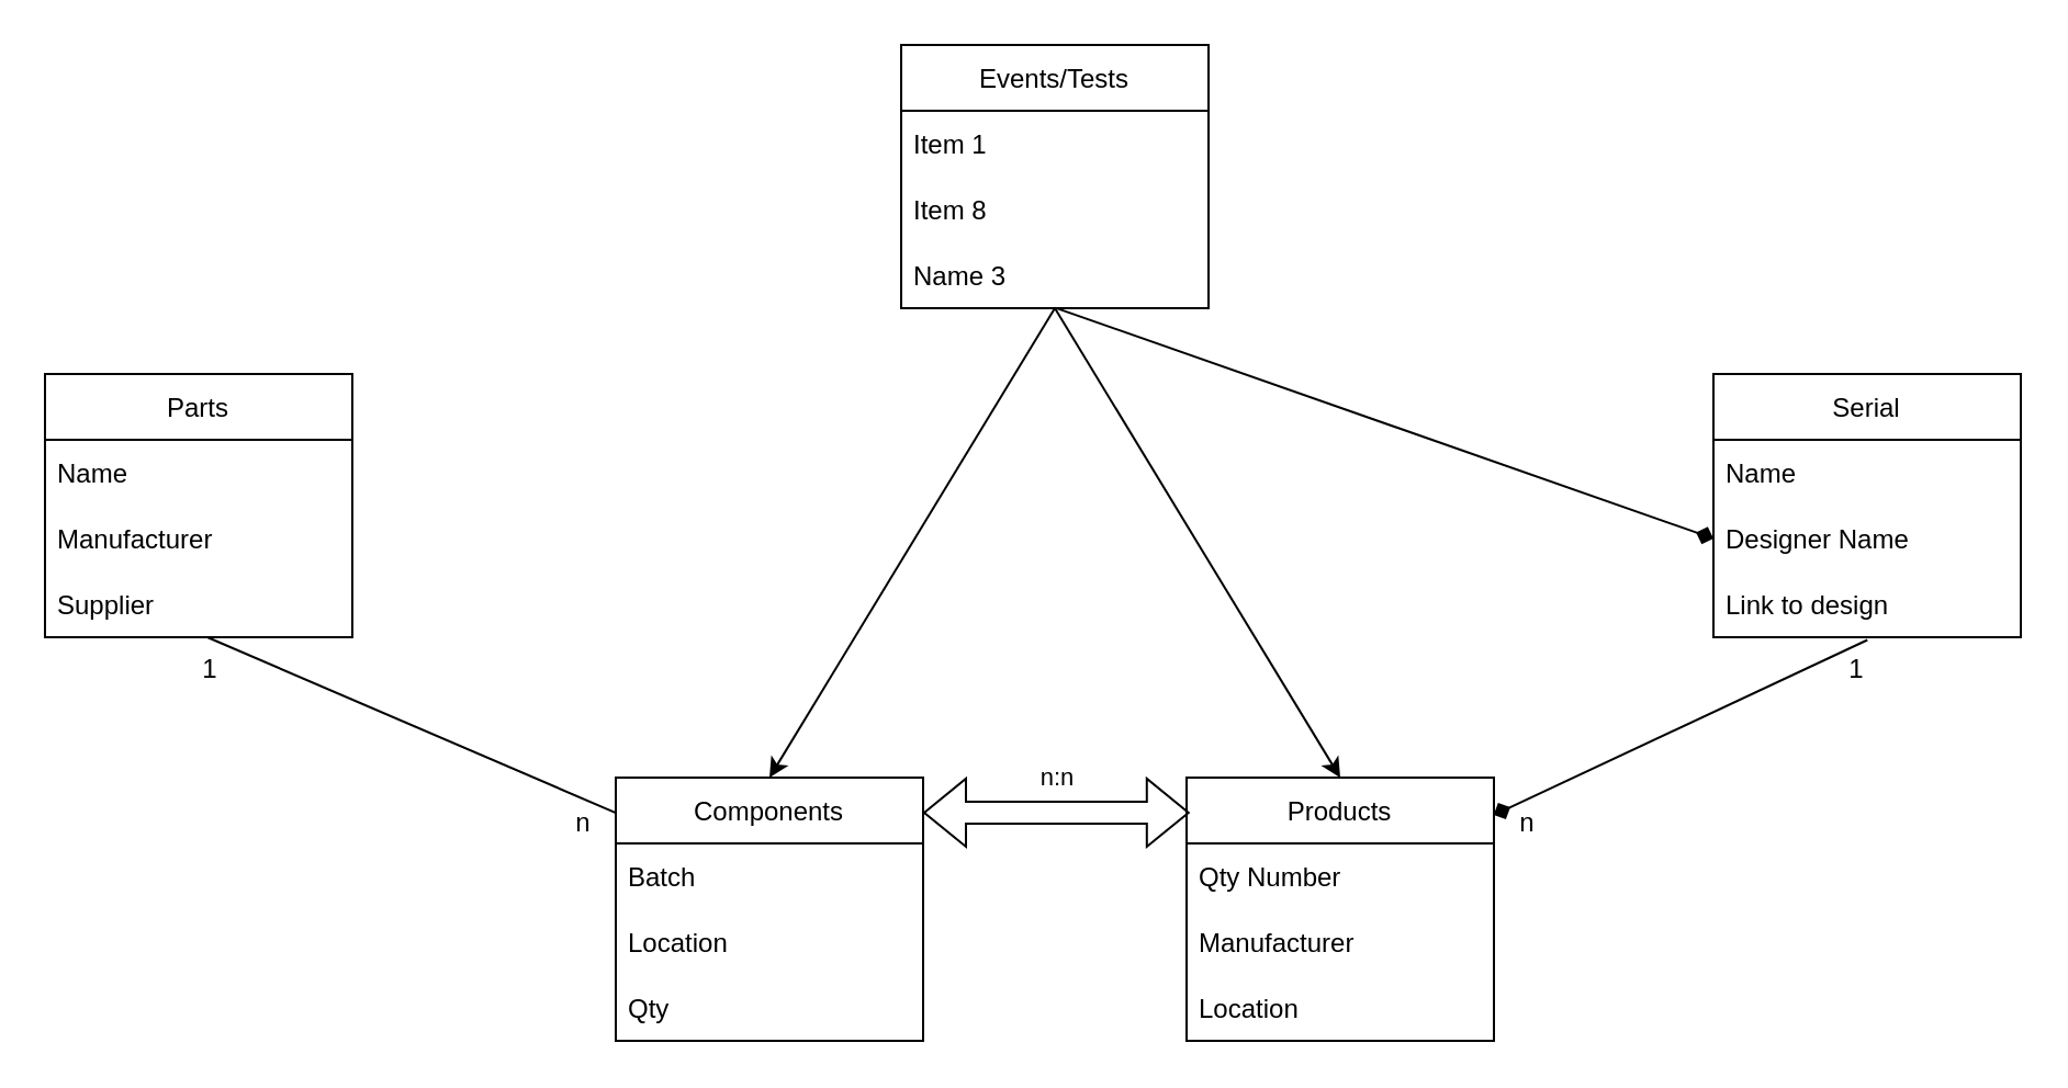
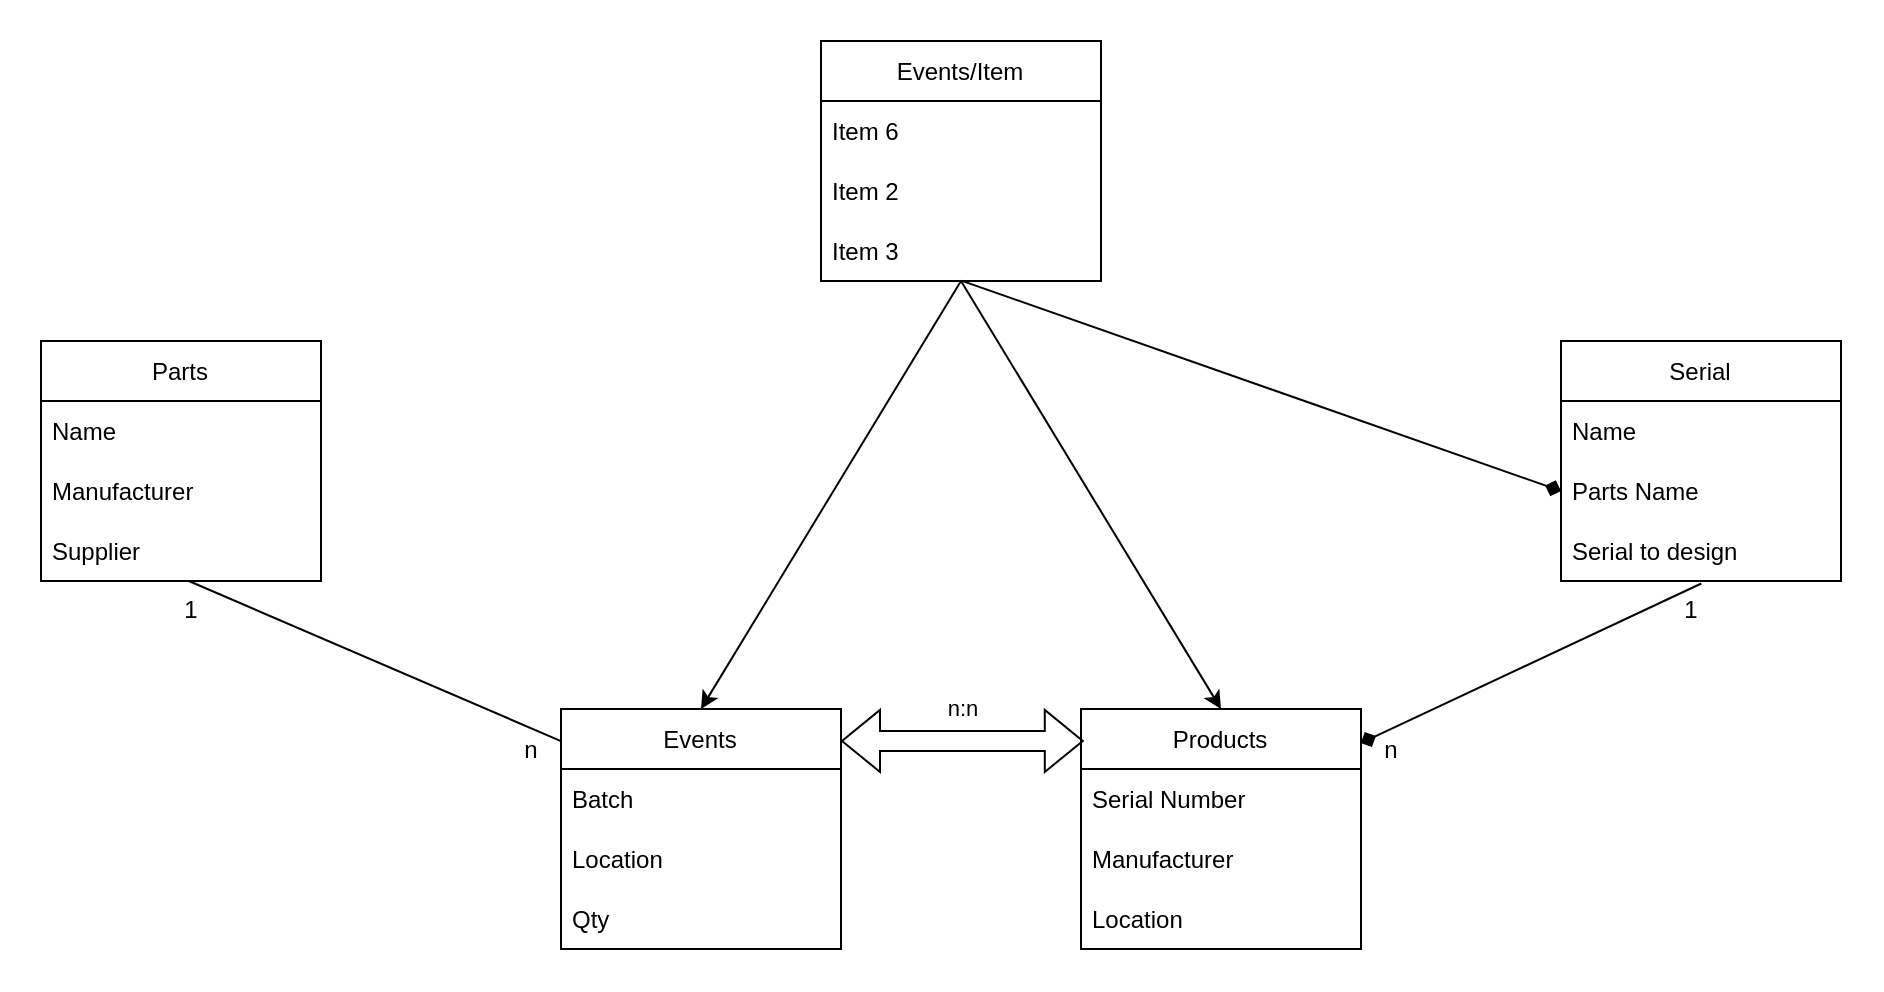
  <mxCell id="0" />
  <mxCell id="1" parent="0" />
  <mxCell id="2" value="Parts" style="swimlane;fontStyle=0;childLayout=stackLayout;horizontal=1;startSize=30;horizontalStack=0;resizeParent=1;resizeParentMax=0;resizeLast=0;collapsible=1;marginBottom=0;" vertex="1" parent="1"><mxGeometry x="20" y="170" width="140" height="120" as="geometry" /></mxCell>
  <mxCell id="3" value="Name" style="text;strokeColor=none;fillColor=none;align=left;verticalAlign=middle;spacingLeft=4;spacingRight=4;overflow=hidden;points=[[0,0.5],[1,0.5]];portConstraint=eastwest;rotatable=0;" vertex="1" parent="2"><mxGeometry y="30" width="140" height="30" as="geometry" /></mxCell>
  <mxCell id="4" value="Manufacturer" style="text;strokeColor=none;fillColor=none;align=left;verticalAlign=middle;spacingLeft=4;spacingRight=4;overflow=hidden;points=[[0,0.5],[1,0.5]];portConstraint=eastwest;rotatable=0;" vertex="1" parent="2"><mxGeometry y="60" width="140" height="30" as="geometry" /></mxCell>
  <mxCell id="5" value="Supplier" style="text;strokeColor=none;fillColor=none;align=left;verticalAlign=middle;spacingLeft=4;spacingRight=4;overflow=hidden;points=[[0,0.5],[1,0.5]];portConstraint=eastwest;rotatable=0;" vertex="1" parent="2"><mxGeometry y="90" width="140" height="30" as="geometry" /></mxCell>
  <mxCell id="6" value="Products" style="swimlane;fontStyle=0;childLayout=stackLayout;horizontal=1;startSize=30;horizontalStack=0;resizeParent=1;resizeParentMax=0;resizeLast=0;collapsible=1;marginBottom=0;" vertex="1" parent="1"><mxGeometry x="540" y="354" width="140" height="120" as="geometry" /></mxCell>
- <mxCell id="7" value="Qty Number" style="text;strokeColor=none;fillColor=none;align=left;verticalAlign=middle;spacingLeft=4;spacingRight=4;overflow=hidden;points=[[0,0.5],[1,0.5]];portConstraint=eastwest;rotatable=0;" vertex="1" parent="6"><mxGeometry y="30" width="140" height="30" as="geometry" /></mxCell>
+ <mxCell id="7" value="Serial Number" style="text;strokeColor=none;fillColor=none;align=left;verticalAlign=middle;spacingLeft=4;spacingRight=4;overflow=hidden;points=[[0,0.5],[1,0.5]];portConstraint=eastwest;rotatable=0;" vertex="1" parent="6"><mxGeometry y="30" width="140" height="30" as="geometry" /></mxCell>
  <mxCell id="8" value="Manufacturer" style="text;strokeColor=none;fillColor=none;align=left;verticalAlign=middle;spacingLeft=4;spacingRight=4;overflow=hidden;points=[[0,0.5],[1,0.5]];portConstraint=eastwest;rotatable=0;" vertex="1" parent="6"><mxGeometry y="60" width="140" height="30" as="geometry" /></mxCell>
  <mxCell id="9" value="Location" style="text;strokeColor=none;fillColor=none;align=left;verticalAlign=middle;spacingLeft=4;spacingRight=4;overflow=hidden;points=[[0,0.5],[1,0.5]];portConstraint=eastwest;rotatable=0;" vertex="1" parent="6"><mxGeometry y="90" width="140" height="30" as="geometry" /></mxCell>
- <mxCell id="10" value="Components" style="swimlane;fontStyle=0;childLayout=stackLayout;horizontal=1;startSize=30;horizontalStack=0;resizeParent=1;resizeParentMax=0;resizeLast=0;collapsible=1;marginBottom=0;" vertex="1" parent="1"><mxGeometry x="280" y="354" width="140" height="120" as="geometry" /></mxCell>
+ <mxCell id="10" value="Events" style="swimlane;fontStyle=0;childLayout=stackLayout;horizontal=1;startSize=30;horizontalStack=0;resizeParent=1;resizeParentMax=0;resizeLast=0;collapsible=1;marginBottom=0;" vertex="1" parent="1"><mxGeometry x="280" y="354" width="140" height="120" as="geometry" /></mxCell>
  <mxCell id="11" value="Batch" style="text;strokeColor=none;fillColor=none;align=left;verticalAlign=middle;spacingLeft=4;spacingRight=4;overflow=hidden;points=[[0,0.5],[1,0.5]];portConstraint=eastwest;rotatable=0;" vertex="1" parent="10"><mxGeometry y="30" width="140" height="30" as="geometry" /></mxCell>
  <mxCell id="12" value="Location" style="text;strokeColor=none;fillColor=none;align=left;verticalAlign=middle;spacingLeft=4;spacingRight=4;overflow=hidden;points=[[0,0.5],[1,0.5]];portConstraint=eastwest;rotatable=0;" vertex="1" parent="10"><mxGeometry y="60" width="140" height="30" as="geometry" /></mxCell>
  <mxCell id="13" value="Qty" style="text;strokeColor=none;fillColor=none;align=left;verticalAlign=middle;spacingLeft=4;spacingRight=4;overflow=hidden;points=[[0,0.5],[1,0.5]];portConstraint=eastwest;rotatable=0;" vertex="1" parent="10"><mxGeometry y="90" width="140" height="30" as="geometry" /></mxCell>
  <mxCell id="14" value="Serial" style="swimlane;fontStyle=0;childLayout=stackLayout;horizontal=1;startSize=30;horizontalStack=0;resizeParent=1;resizeParentMax=0;resizeLast=0;collapsible=1;marginBottom=0;" vertex="1" parent="1"><mxGeometry x="780" y="170" width="140" height="120" as="geometry" /></mxCell>
  <mxCell id="15" value="Name" style="text;strokeColor=none;fillColor=none;align=left;verticalAlign=middle;spacingLeft=4;spacingRight=4;overflow=hidden;points=[[0,0.5],[1,0.5]];portConstraint=eastwest;rotatable=0;" vertex="1" parent="14"><mxGeometry y="30" width="140" height="30" as="geometry" /></mxCell>
- <mxCell id="16" value="Designer Name" style="text;strokeColor=none;fillColor=none;align=left;verticalAlign=middle;spacingLeft=4;spacingRight=4;overflow=hidden;points=[[0,0.5],[1,0.5]];portConstraint=eastwest;rotatable=0;" vertex="1" parent="14"><mxGeometry y="60" width="140" height="30" as="geometry" /></mxCell>
- <mxCell id="17" value="Link to design" style="text;strokeColor=none;fillColor=none;align=left;verticalAlign=middle;spacingLeft=4;spacingRight=4;overflow=hidden;points=[[0,0.5],[1,0.5]];portConstraint=eastwest;rotatable=0;" vertex="1" parent="14"><mxGeometry y="90" width="140" height="30" as="geometry" /></mxCell>
+ <mxCell id="16" value="Parts Name" style="text;strokeColor=none;fillColor=none;align=left;verticalAlign=middle;spacingLeft=4;spacingRight=4;overflow=hidden;points=[[0,0.5],[1,0.5]];portConstraint=eastwest;rotatable=0;" vertex="1" parent="14"><mxGeometry y="60" width="140" height="30" as="geometry" /></mxCell>
+ <mxCell id="17" value="Serial to design" style="text;strokeColor=none;fillColor=none;align=left;verticalAlign=middle;spacingLeft=4;spacingRight=4;overflow=hidden;points=[[0,0.5],[1,0.5]];portConstraint=eastwest;rotatable=0;" vertex="1" parent="14"><mxGeometry y="90" width="140" height="30" as="geometry" /></mxCell>
  <mxCell id="18" value="" style="endArrow=none;html=1;rounded=0;exitX=0.53;exitY=1.004;exitDx=0;exitDy=0;exitPerimeter=0;entryX=0;entryY=0.134;entryDx=0;entryDy=0;entryPerimeter=0;" edge="1" parent="1" source="5" target="10"><mxGeometry width="50" height="50" relative="1" as="geometry"><mxPoint x="440" y="330" as="sourcePoint" /><mxPoint x="490" y="280" as="targetPoint" /></mxGeometry></mxCell>
  <mxCell id="19" value="" style="endArrow=diamond;html=1;rounded=0;exitX=0.501;exitY=1.042;exitDx=0;exitDy=0;exitPerimeter=0;entryX=0.999;entryY=0.142;entryDx=0;entryDy=0;entryPerimeter=0;" edge="1" parent="1" source="17" target="6"><mxGeometry width="50" height="50" relative="1" as="geometry"><mxPoint x="440" y="330" as="sourcePoint" /><mxPoint x="490" y="280" as="targetPoint" /></mxGeometry></mxCell>
  <mxCell id="20" value="" style="shape=flexArrow;endArrow=classic;startArrow=classic;html=1;rounded=0;entryX=0.01;entryY=0.133;entryDx=0;entryDy=0;entryPerimeter=0;" edge="1" parent="1" target="6"><mxGeometry width="100" height="100" relative="1" as="geometry"><mxPoint x="420" y="370" as="sourcePoint" /><mxPoint x="520" y="270" as="targetPoint" /></mxGeometry></mxCell>
  <mxCell id="21" value="n:n" style="edgeLabel;html=1;align=center;verticalAlign=middle;resizable=0;points=[];" vertex="1" connectable="0" parent="20"><mxGeometry x="0.219" y="-1" relative="1" as="geometry"><mxPoint x="-14" y="-17" as="offset" /></mxGeometry></mxCell>
  <mxCell id="22" value="n" style="text;html=1;align=center;verticalAlign=middle;resizable=0;points=[];autosize=1;strokeColor=none;fillColor=none;" vertex="1" parent="1"><mxGeometry x="250" y="360" width="30" height="30" as="geometry" /></mxCell>
  <mxCell id="23" value="n" style="text;html=1;align=center;verticalAlign=middle;resizable=0;points=[];autosize=1;strokeColor=none;fillColor=none;" vertex="1" parent="1"><mxGeometry x="680" y="360" width="30" height="30" as="geometry" /></mxCell>
- <mxCell id="24" value="Events/Tests" style="swimlane;fontStyle=0;childLayout=stackLayout;horizontal=1;startSize=30;horizontalStack=0;resizeParent=1;resizeParentMax=0;resizeLast=0;collapsible=1;marginBottom=0;" vertex="1" parent="1"><mxGeometry x="410" y="20" width="140" height="120" as="geometry" /></mxCell>
- <mxCell id="25" value="Item 1" style="text;strokeColor=none;fillColor=none;align=left;verticalAlign=middle;spacingLeft=4;spacingRight=4;overflow=hidden;points=[[0,0.5],[1,0.5]];portConstraint=eastwest;rotatable=0;" vertex="1" parent="24"><mxGeometry y="30" width="140" height="30" as="geometry" /></mxCell>
- <mxCell id="26" value="Item 8" style="text;strokeColor=none;fillColor=none;align=left;verticalAlign=middle;spacingLeft=4;spacingRight=4;overflow=hidden;points=[[0,0.5],[1,0.5]];portConstraint=eastwest;rotatable=0;" vertex="1" parent="24"><mxGeometry y="60" width="140" height="30" as="geometry" /></mxCell>
- <mxCell id="27" value="Name 3" style="text;strokeColor=none;fillColor=none;align=left;verticalAlign=middle;spacingLeft=4;spacingRight=4;overflow=hidden;points=[[0,0.5],[1,0.5]];portConstraint=eastwest;rotatable=0;" vertex="1" parent="24"><mxGeometry y="90" width="140" height="30" as="geometry" /></mxCell>
+ <mxCell id="24" value="Events/Item" style="swimlane;fontStyle=0;childLayout=stackLayout;horizontal=1;startSize=30;horizontalStack=0;resizeParent=1;resizeParentMax=0;resizeLast=0;collapsible=1;marginBottom=0;" vertex="1" parent="1"><mxGeometry x="410" y="20" width="140" height="120" as="geometry" /></mxCell>
+ <mxCell id="25" value="Item 6" style="text;strokeColor=none;fillColor=none;align=left;verticalAlign=middle;spacingLeft=4;spacingRight=4;overflow=hidden;points=[[0,0.5],[1,0.5]];portConstraint=eastwest;rotatable=0;" vertex="1" parent="24"><mxGeometry y="30" width="140" height="30" as="geometry" /></mxCell>
+ <mxCell id="26" value="Item 2" style="text;strokeColor=none;fillColor=none;align=left;verticalAlign=middle;spacingLeft=4;spacingRight=4;overflow=hidden;points=[[0,0.5],[1,0.5]];portConstraint=eastwest;rotatable=0;" vertex="1" parent="24"><mxGeometry y="60" width="140" height="30" as="geometry" /></mxCell>
+ <mxCell id="27" value="Item 3" style="text;strokeColor=none;fillColor=none;align=left;verticalAlign=middle;spacingLeft=4;spacingRight=4;overflow=hidden;points=[[0,0.5],[1,0.5]];portConstraint=eastwest;rotatable=0;" vertex="1" parent="24"><mxGeometry y="90" width="140" height="30" as="geometry" /></mxCell>
  <mxCell id="28" value="" style="endArrow=diamond;html=1;rounded=0;entryX=0;entryY=0.5;entryDx=0;entryDy=0;exitX=0.501;exitY=0.993;exitDx=0;exitDy=0;exitPerimeter=0;" edge="1" parent="1" source="27" target="16"><mxGeometry width="50" height="50" relative="1" as="geometry"><mxPoint x="440" y="370" as="sourcePoint" /><mxPoint x="440" y="230" as="targetPoint" /></mxGeometry></mxCell>
  <mxCell id="29" value="" style="endArrow=classic;html=1;rounded=0;entryX=0.5;entryY=0;entryDx=0;entryDy=0;" edge="1" parent="1" target="6"><mxGeometry width="50" height="50" relative="1" as="geometry"><mxPoint x="480" y="140" as="sourcePoint" /><mxPoint x="790" y="255" as="targetPoint" /></mxGeometry></mxCell>
  <mxCell id="30" value="" style="endArrow=classic;html=1;rounded=0;entryX=0.5;entryY=0;entryDx=0;entryDy=0;" edge="1" parent="1" target="10"><mxGeometry width="50" height="50" relative="1" as="geometry"><mxPoint x="480" y="140" as="sourcePoint" /><mxPoint x="620" y="364" as="targetPoint" /></mxGeometry></mxCell>
  <mxCell id="31" value="1" style="text;html=1;align=center;verticalAlign=middle;resizable=0;points=[];autosize=1;strokeColor=none;fillColor=none;" vertex="1" parent="1"><mxGeometry x="830" y="290" width="30" height="30" as="geometry" /></mxCell>
  <mxCell id="32" value="1" style="text;html=1;align=center;verticalAlign=middle;resizable=0;points=[];autosize=1;strokeColor=none;fillColor=none;" vertex="1" parent="1"><mxGeometry x="80" y="290" width="30" height="30" as="geometry" /></mxCell>
